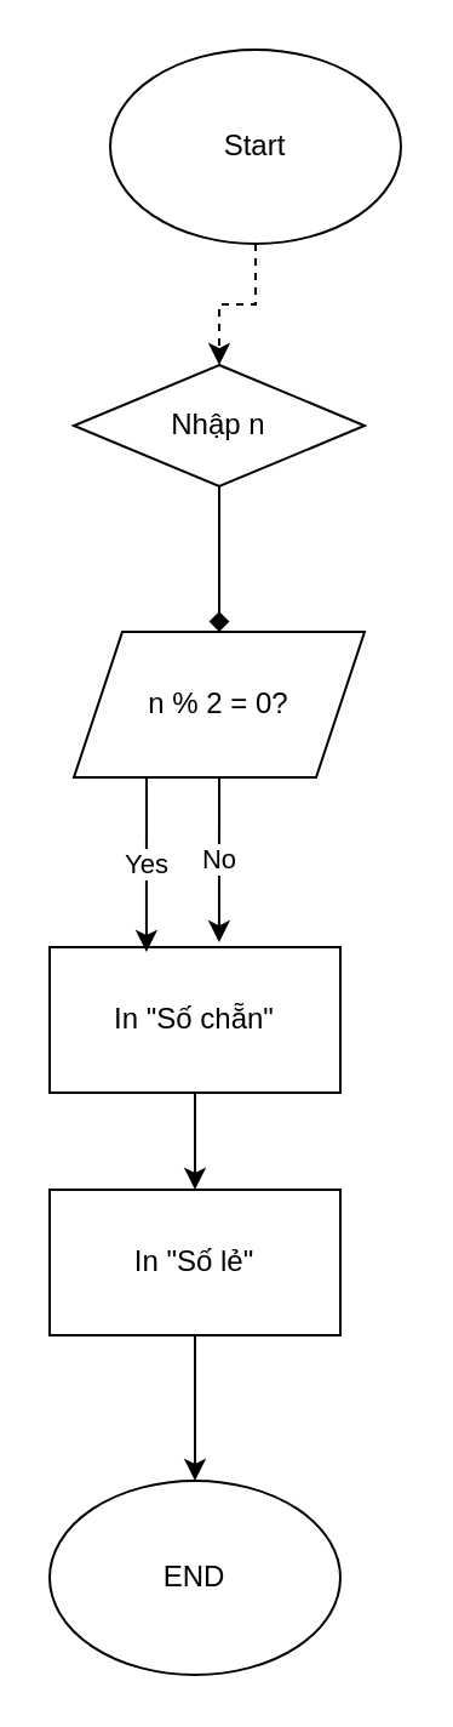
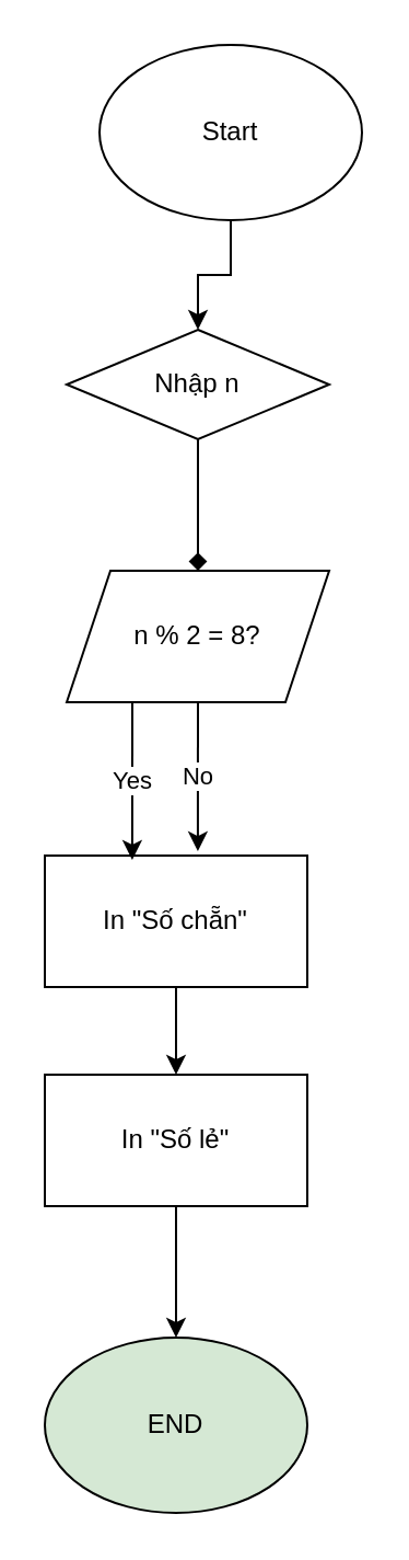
  <mxCell id="0" />
  <mxCell id="1" parent="0" />
- <mxCell id="2" style="edgeStyle=orthogonalEdgeStyle;rounded=0;orthogonalLoop=1;jettySize=auto;html=1;exitX=0.5;exitY=1;exitDx=0;exitDy=0;entryX=0.5;entryY=0;entryDx=0;entryDy=0;dashed=1;" edge="1" parent="1" source="3" target="5"><mxGeometry relative="1" as="geometry" /></mxCell>
+ <mxCell id="2" style="edgeStyle=orthogonalEdgeStyle;rounded=0;orthogonalLoop=1;jettySize=auto;html=1;exitX=0.5;exitY=1;exitDx=0;exitDy=0;entryX=0.5;entryY=0;entryDx=0;entryDy=0;" edge="1" parent="1" source="3" target="5"><mxGeometry relative="1" as="geometry" /></mxCell>
  <mxCell id="3" value="Start" style="ellipse;whiteSpace=wrap;html=1;" vertex="1" parent="1"><mxGeometry x="45" y="20" width="120" height="80" as="geometry" /></mxCell>
  <mxCell id="4" style="edgeStyle=orthogonalEdgeStyle;rounded=0;orthogonalLoop=1;jettySize=auto;html=1;exitX=0.5;exitY=1;exitDx=0;exitDy=0;entryX=0.5;entryY=0;entryDx=0;entryDy=0;endArrow=diamond;" edge="1" parent="1" source="5" target="6"><mxGeometry relative="1" as="geometry" /></mxCell>
  <mxCell id="5" value="Nhập n" style="rhombus;whiteSpace=wrap;html=1;" vertex="1" parent="1"><mxGeometry x="30" y="150" width="120" height="50" as="geometry" /></mxCell>
- <mxCell id="6" value="n % 2 = 0?" style="shape=parallelogram;perimeter=parallelogramPerimeter;whiteSpace=wrap;html=1;fixedSize=1;" vertex="1" parent="1"><mxGeometry x="30" y="260" width="120" height="60" as="geometry" /></mxCell>
+ <mxCell id="6" value="n % 2 = 8?" style="shape=parallelogram;perimeter=parallelogramPerimeter;whiteSpace=wrap;html=1;fixedSize=1;" vertex="1" parent="1"><mxGeometry x="30" y="260" width="120" height="60" as="geometry" /></mxCell>
  <mxCell id="7" style="edgeStyle=orthogonalEdgeStyle;rounded=0;orthogonalLoop=1;jettySize=auto;html=1;exitX=0.5;exitY=1;exitDx=0;exitDy=0;entryX=0.5;entryY=0;entryDx=0;entryDy=0;" edge="1" parent="1" source="8" target="10"><mxGeometry relative="1" as="geometry" /></mxCell>
  <mxCell id="8" value="In &quot;Số chẵn&quot;" style="rounded=0;whiteSpace=wrap;html=1;" vertex="1" parent="1"><mxGeometry x="20" y="390" width="120" height="60" as="geometry" /></mxCell>
  <mxCell id="9" style="edgeStyle=orthogonalEdgeStyle;rounded=0;orthogonalLoop=1;jettySize=auto;html=1;exitX=0.5;exitY=1;exitDx=0;exitDy=0;entryX=0.5;entryY=0;entryDx=0;entryDy=0;" edge="1" parent="1" source="10"><mxGeometry relative="1" as="geometry"><mxPoint x="80" y="610" as="targetPoint" /></mxGeometry></mxCell>
  <mxCell id="10" value="In &quot;Số lẻ&quot;" style="rounded=0;whiteSpace=wrap;html=1;" vertex="1" parent="1"><mxGeometry x="20" y="490" width="120" height="60" as="geometry" /></mxCell>
  <mxCell id="11" value="Yes" style="edgeStyle=orthogonalEdgeStyle;rounded=0;orthogonalLoop=1;jettySize=auto;html=1;exitX=0.25;exitY=1;exitDx=0;exitDy=0;entryX=0.333;entryY=0.033;entryDx=0;entryDy=0;entryPerimeter=0;" edge="1" parent="1" source="6" target="8"><mxGeometry relative="1" as="geometry" /></mxCell>
  <mxCell id="12" value="No" style="edgeStyle=orthogonalEdgeStyle;rounded=0;orthogonalLoop=1;jettySize=auto;html=1;exitX=0.5;exitY=1;exitDx=0;exitDy=0;entryX=0.583;entryY=-0.033;entryDx=0;entryDy=0;entryPerimeter=0;" edge="1" parent="1" source="6" target="8"><mxGeometry relative="1" as="geometry" /></mxCell>
- <mxCell id="13" value="END" style="ellipse;whiteSpace=wrap;html=1;" vertex="1" parent="1"><mxGeometry x="20" y="610" width="120" height="80" as="geometry" /></mxCell>
+ <mxCell id="13" value="END" style="ellipse;whiteSpace=wrap;html=1;fillColor=#d5e8d4;" vertex="1" parent="1"><mxGeometry x="20" y="610" width="120" height="80" as="geometry" /></mxCell>
